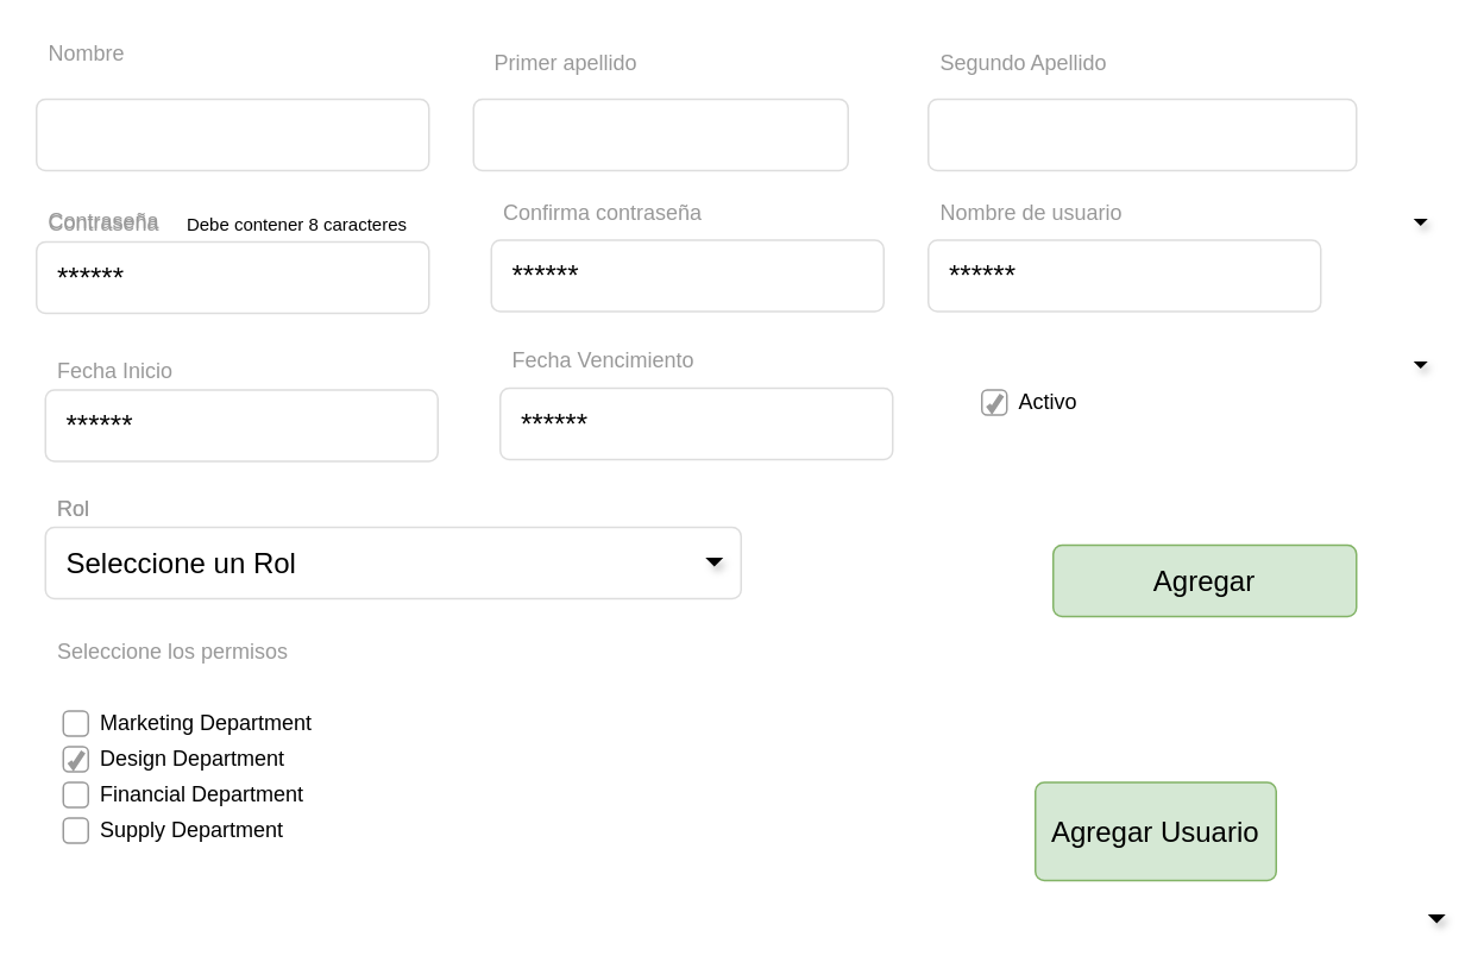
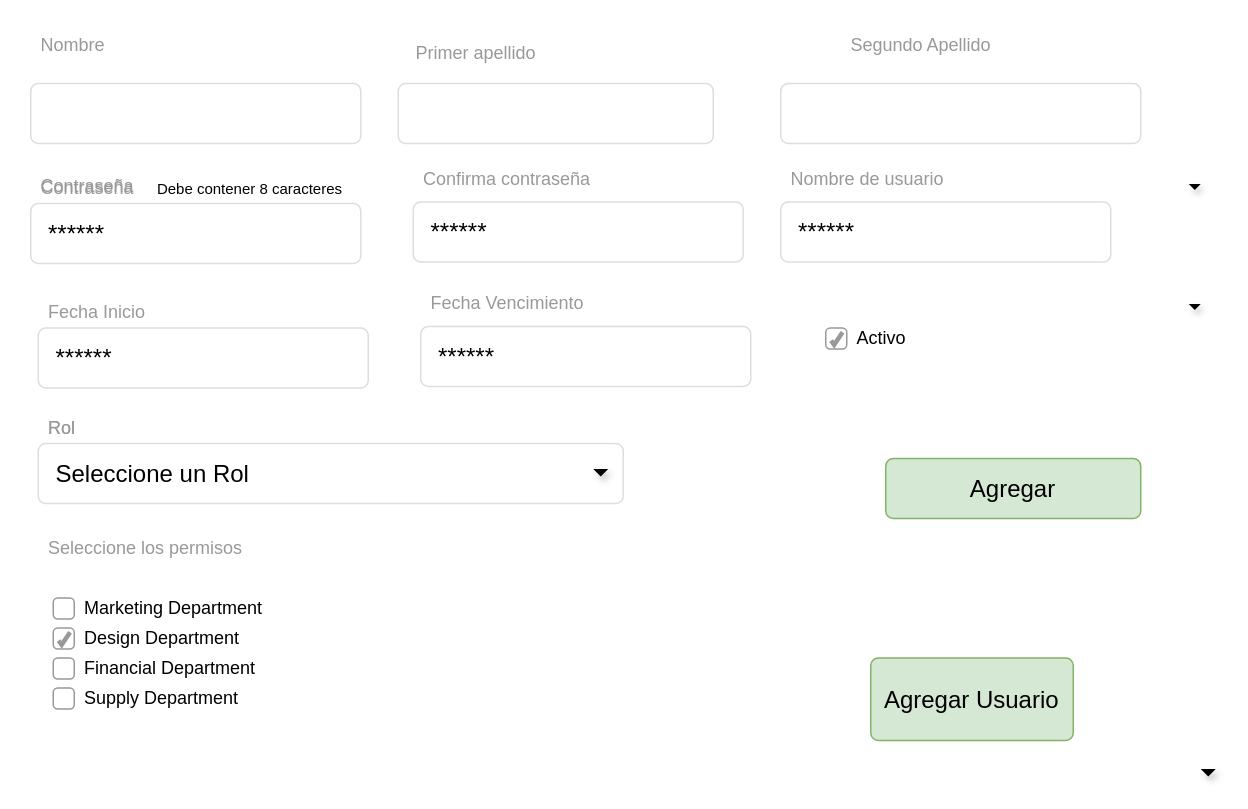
  <mxCell id="0" style=";html=1;" />
  <mxCell id="1" style=";html=1;" parent="0" />
  <mxCell id="2" value="Nombre" style="html=1;shadow=0;dashed=0;shape=mxgraph.bootstrap.rect;strokeColor=none;fillColor=none;fontColor=#999999;align=left;spacingLeft=5;whiteSpace=wrap;rounded=0;" parent="1" vertex="1"><mxGeometry x="20" y="20" width="200" height="20" as="geometry" /></mxCell>
  <mxCell id="3" value="" style="html=1;shadow=0;dashed=0;shape=mxgraph.bootstrap.rrect;rSize=5;strokeColor=#dddddd;;align=left;spacingLeft=10;fontSize=16;whiteSpace=wrap;rounded=0;" parent="1" vertex="1"><mxGeometry x="20" y="55" width="220" height="40" as="geometry" /></mxCell>
  <mxCell id="4" value="Contraseña" style="html=1;shadow=0;dashed=0;shape=mxgraph.bootstrap.rect;strokeColor=none;fillColor=none;fontColor=#999999;align=left;spacingLeft=5;whiteSpace=wrap;rounded=0;" parent="1" vertex="1"><mxGeometry x="20" y="115" width="200" height="20" as="geometry" /></mxCell>
  <mxCell id="5" value="******" style="html=1;shadow=0;dashed=0;shape=mxgraph.bootstrap.rrect;rSize=5;strokeColor=#dddddd;align=left;spacingLeft=10;fontSize=16;whiteSpace=wrap;rounded=0;" parent="1" vertex="1"><mxGeometry x="20" y="135" width="220" height="40" as="geometry" /></mxCell>
  <mxCell id="6" value="Debe contener 8 caracteres" style="html=1;shadow=0;dashed=0;shape=mxgraph.bootstrap.rect;strokeColor=none;fillColor=none;align=right;fontSize=10;whiteSpace=wrap;rounded=0;" parent="1" vertex="1"><mxGeometry x="100" y="115" width="130" height="20" as="geometry" /></mxCell>
  <mxCell id="7" value="" style="shape=triangle;strokeColor=none;fillColor=#000000;direction=south;rounded=0;shadow=1;fontSize=12;fontColor=#000000;align=center;html=1;" parent="1" vertex="1"><mxGeometry x="792" y="122" width="8" height="4" as="geometry" /></mxCell>
  <mxCell id="8" value="" style="shape=triangle;strokeColor=none;fillColor=#000000;direction=south;rounded=0;shadow=1;fontSize=12;fontColor=#000000;align=center;html=1;" parent="1" vertex="1"><mxGeometry x="792" y="202" width="8" height="4" as="geometry" /></mxCell>
  <mxCell id="9" value="Rol" style="html=1;shadow=0;dashed=0;shape=mxgraph.bootstrap.rect;strokeColor=none;fillColor=none;fontColor=#999999;align=left;spacingLeft=5;whiteSpace=wrap;rounded=0;" parent="1" vertex="1"><mxGeometry x="25" y="275" width="200" height="20" as="geometry" /></mxCell>
  <mxCell id="10" value="Seleccione un Rol" style="html=1;shadow=0;dashed=0;shape=mxgraph.bootstrap.rrect;rSize=5;strokeColor=#dddddd;align=left;spacingLeft=10;fontSize=16;whiteSpace=wrap;rounded=0;" parent="1" vertex="1"><mxGeometry x="25" y="295" width="390" height="40" as="geometry" /></mxCell>
  <mxCell id="11" value="" style="shape=triangle;strokeColor=none;fillColor=#000000;direction=south;rounded=0;shadow=1;fontSize=12;fontColor=#000000;align=center;html=1;" parent="1" vertex="1"><mxGeometry x="395" y="312" width="10" height="5" as="geometry" /></mxCell>
  <mxCell id="12" value="" style="shape=triangle;strokeColor=none;fillColor=#000000;direction=south;rounded=0;shadow=1;fontSize=12;fontColor=#000000;align=center;html=1;" parent="1" vertex="1"><mxGeometry x="800" y="512" width="10" height="5" as="geometry" /></mxCell>
  <mxCell id="13" value="Seleccione los permisos" style="html=1;shadow=0;dashed=0;shape=mxgraph.bootstrap.rect;strokeColor=none;fillColor=none;fontColor=#999999;align=left;spacingLeft=5;whiteSpace=wrap;rounded=0;" parent="1" vertex="1"><mxGeometry x="25" y="355" width="200" height="20" as="geometry" /></mxCell>
  <mxCell id="14" value="Activo" style="html=1;shadow=0;dashed=0;shape=mxgraph.bootstrap.checkbox;fontSize=12;strokeColor=#999999;align=left;labelPosition=right;spacingLeft=5;rounded=0;" parent="1" vertex="1"><mxGeometry x="550" y="218" width="14" height="14" as="geometry" /></mxCell>
  <mxCell id="15" value="Marketing Department" style="html=1;shadow=0;dashed=0;shape=mxgraph.bootstrap.rrect;fontSize=12;rSize=3;strokeColor=#999999;align=left;labelPosition=right;spacingLeft=5;rounded=0;" parent="1" vertex="1"><mxGeometry x="35" y="398" width="14" height="14" as="geometry" /></mxCell>
  <mxCell id="16" value="Design Department" style="html=1;shadow=0;dashed=0;shape=mxgraph.bootstrap.checkbox;fontSize=12;strokeColor=#999999;align=left;labelPosition=right;spacingLeft=5;rounded=0;" parent="1" vertex="1"><mxGeometry x="35" y="418" width="14" height="14" as="geometry" /></mxCell>
  <mxCell id="17" value="Financial Department" style="html=1;shadow=0;dashed=0;shape=mxgraph.bootstrap.rrect;fontSize=12;rSize=3;strokeColor=#999999;align=left;labelPosition=right;spacingLeft=5;rounded=0;" parent="1" vertex="1"><mxGeometry x="35" y="438" width="14" height="14" as="geometry" /></mxCell>
  <mxCell id="18" value="Supply Department" style="html=1;shadow=0;dashed=0;shape=mxgraph.bootstrap.rrect;fontSize=12;rSize=3;strokeColor=#999999;align=left;labelPosition=right;spacingLeft=5;rounded=0;" parent="1" vertex="1"><mxGeometry x="35" y="458" width="14" height="14" as="geometry" /></mxCell>
  <mxCell id="19" value="Agregar" style="html=1;shadow=0;dashed=0;shape=mxgraph.bootstrap.rrect;align=center;rSize=5;strokeColor=#82b366;fillColor=#d5e8d4;fontSize=16;whiteSpace=wrap;rounded=0;" parent="1" vertex="1"><mxGeometry x="590" y="305" width="170" height="40" as="geometry" /></mxCell>
  <mxCell id="20" value="Primer apellido" style="html=1;shadow=0;dashed=0;shape=mxgraph.bootstrap.rect;strokeColor=none;fillColor=none;fontColor=#999999;align=left;spacingLeft=5;whiteSpace=wrap;rounded=0;" vertex="1" parent="1"><mxGeometry x="270" y="25" width="200" height="20" as="geometry" /></mxCell>
  <mxCell id="21" value="" style="html=1;shadow=0;dashed=0;shape=mxgraph.bootstrap.rrect;rSize=5;strokeColor=#dddddd;;align=left;spacingLeft=10;fontSize=16;whiteSpace=wrap;rounded=0;" vertex="1" parent="1"><mxGeometry x="265" y="55" width="210" height="40" as="geometry" /></mxCell>
- <mxCell id="22" value="Segundo Apellido" style="html=1;shadow=0;dashed=0;shape=mxgraph.bootstrap.rect;strokeColor=none;fillColor=none;fontColor=#999999;align=left;spacingLeft=5;whiteSpace=wrap;rounded=0;" vertex="1" parent="1"><mxGeometry x="520" y="25" width="200" height="20" as="geometry" /></mxCell>
+ <mxCell id="22" value="Segundo Apellido" style="html=1;shadow=0;dashed=0;shape=mxgraph.bootstrap.rect;strokeColor=none;fillColor=none;fontColor=#999999;align=left;spacingLeft=5;whiteSpace=wrap;rounded=0;" vertex="1" parent="1"><mxGeometry x="560" y="20" width="200" height="20" as="geometry" /></mxCell>
  <mxCell id="23" value="" style="html=1;shadow=0;dashed=0;shape=mxgraph.bootstrap.rrect;rSize=5;strokeColor=#dddddd;;align=left;spacingLeft=10;fontSize=16;whiteSpace=wrap;rounded=0;" vertex="1" parent="1"><mxGeometry x="520" y="55" width="240" height="40" as="geometry" /></mxCell>
  <mxCell id="24" value="Contraseña" style="html=1;shadow=0;dashed=0;shape=mxgraph.bootstrap.rect;strokeColor=none;fillColor=none;fontColor=#999999;align=left;spacingLeft=5;whiteSpace=wrap;rounded=0;" vertex="1" parent="1"><mxGeometry x="20" y="114" width="200" height="20" as="geometry" /></mxCell>
  <mxCell id="25" value="******" style="html=1;shadow=0;dashed=0;shape=mxgraph.bootstrap.rrect;rSize=5;strokeColor=#dddddd;align=left;spacingLeft=10;fontSize=16;whiteSpace=wrap;rounded=0;" vertex="1" parent="1"><mxGeometry x="275" y="134" width="220" height="40" as="geometry" /></mxCell>
  <mxCell id="26" value="Confirma contraseña" style="html=1;shadow=0;dashed=0;shape=mxgraph.bootstrap.rect;strokeColor=none;fillColor=none;fontColor=#999999;align=left;spacingLeft=5;whiteSpace=wrap;rounded=0;" vertex="1" parent="1"><mxGeometry x="275" y="109" width="200" height="20" as="geometry" /></mxCell>
  <mxCell id="27" value="Fecha Inicio" style="html=1;shadow=0;dashed=0;shape=mxgraph.bootstrap.rect;strokeColor=none;fillColor=none;fontColor=#999999;align=left;spacingLeft=5;whiteSpace=wrap;rounded=0;" vertex="1" parent="1"><mxGeometry x="25" y="198" width="200" height="20" as="geometry" /></mxCell>
  <mxCell id="28" value="******" style="html=1;shadow=0;dashed=0;shape=mxgraph.bootstrap.rrect;rSize=5;strokeColor=#dddddd;align=left;spacingLeft=10;fontSize=16;whiteSpace=wrap;rounded=0;" vertex="1" parent="1"><mxGeometry x="25" y="218" width="220" height="40" as="geometry" /></mxCell>
  <mxCell id="29" value="******" style="html=1;shadow=0;dashed=0;shape=mxgraph.bootstrap.rrect;rSize=5;strokeColor=#dddddd;align=left;spacingLeft=10;fontSize=16;whiteSpace=wrap;rounded=0;" vertex="1" parent="1"><mxGeometry x="280" y="217" width="220" height="40" as="geometry" /></mxCell>
  <mxCell id="30" value="Fecha Vencimiento" style="html=1;shadow=0;dashed=0;shape=mxgraph.bootstrap.rect;strokeColor=none;fillColor=none;fontColor=#999999;align=left;spacingLeft=5;whiteSpace=wrap;rounded=0;" vertex="1" parent="1"><mxGeometry x="280" y="192" width="200" height="20" as="geometry" /></mxCell>
  <mxCell id="31" value="******" style="html=1;shadow=0;dashed=0;shape=mxgraph.bootstrap.rrect;rSize=5;strokeColor=#dddddd;align=left;spacingLeft=10;fontSize=16;whiteSpace=wrap;rounded=0;" vertex="1" parent="1"><mxGeometry x="520" y="134" width="220" height="40" as="geometry" /></mxCell>
  <mxCell id="32" value="Nombre de usuario" style="html=1;shadow=0;dashed=0;shape=mxgraph.bootstrap.rect;strokeColor=none;fillColor=none;fontColor=#999999;align=left;spacingLeft=5;whiteSpace=wrap;rounded=0;" vertex="1" parent="1"><mxGeometry x="520" y="109" width="200" height="20" as="geometry" /></mxCell>
  <mxCell id="33" value="Agregar Usuario" style="html=1;shadow=0;dashed=0;shape=mxgraph.bootstrap.rrect;align=center;rSize=5;strokeColor=#82b366;fillColor=#d5e8d4;fontSize=16;whiteSpace=wrap;rounded=0;" vertex="1" parent="1"><mxGeometry x="580" y="438" width="135" height="55" as="geometry" /></mxCell>
  <mxCell id="34" value="Rol" style="html=1;shadow=0;dashed=0;shape=mxgraph.bootstrap.rect;strokeColor=none;fillColor=none;fontColor=#999999;align=left;spacingLeft=5;whiteSpace=wrap;rounded=0;" vertex="1" parent="1"><mxGeometry x="25" y="275" width="200" height="20" as="geometry" /></mxCell>
